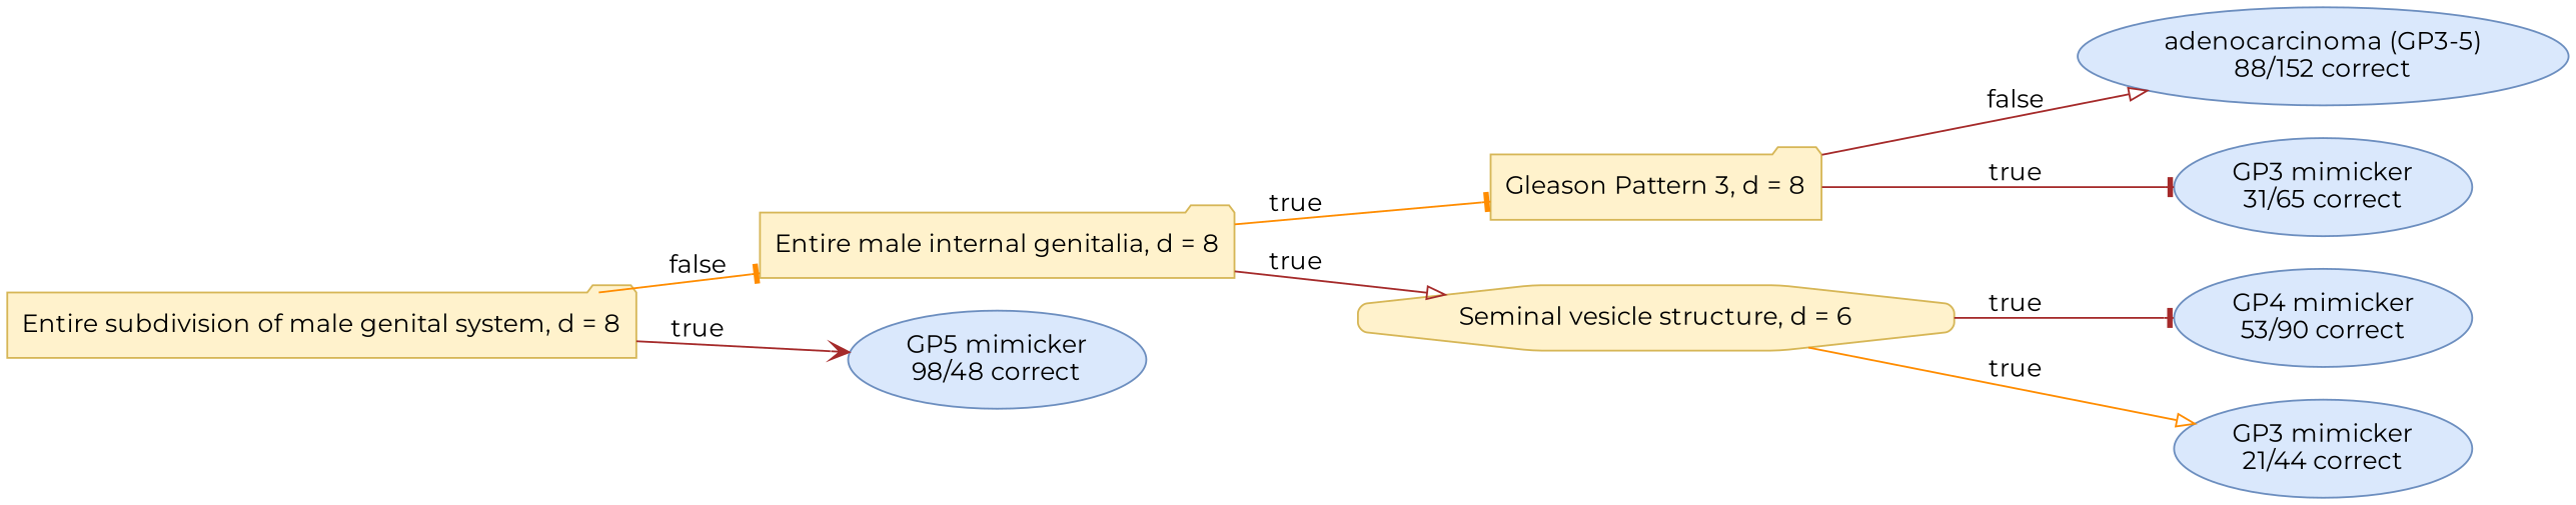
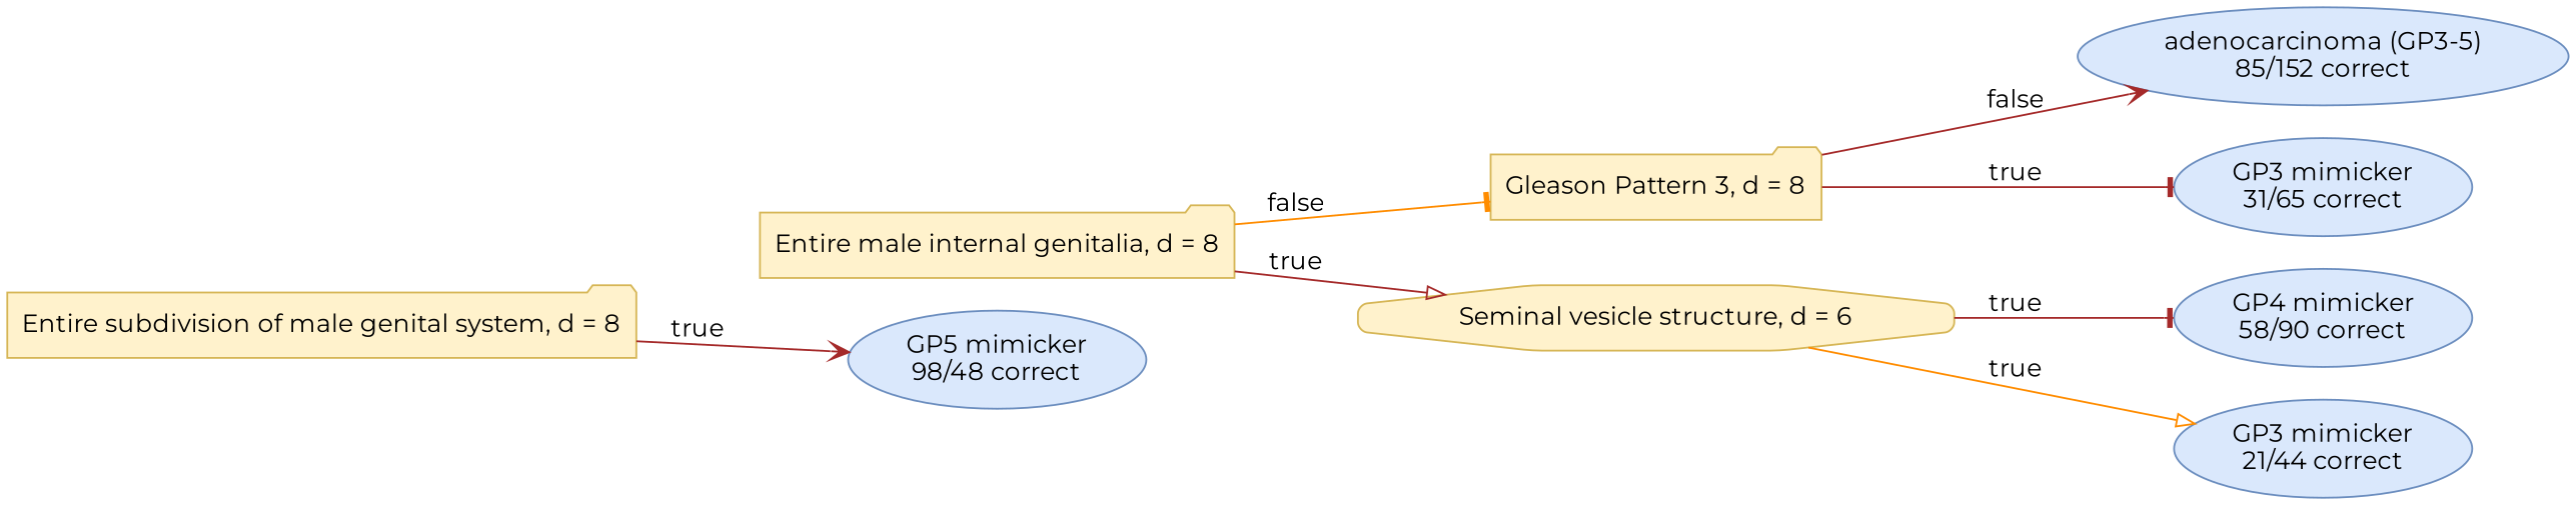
  digraph {
    fontname=Montserrat
    rankdir=LR
    node [color="#6C8EBF" fillcolor="#DAE8FC" fontname=Montserrat shape=ellipse style="rounded,filled"]
    edge [arrowhead=tee color=brown fontname=Montserrat]
    n1 [color="#D6B656" fillcolor="#FFF2CC" label="Entire subdivision of male genital system, d = 8" shape=folder]
    n2 [color="#D6B656" fillcolor="#FFF2CC" label="Entire male internal genitalia, d = 8" shape=folder]
    n3 [label=<GP5 mimicker<br/>98/48 correct>]
    n4 [color="#D6B656" fillcolor="#FFF2CC" label="Gleason Pattern 3, d = 8" shape=folder]
    n5 [color="#D6B656" fillcolor="#FFF2CC" label="Seminal vesicle structure, d = 6" shape=octagon]
-   n6 [label=<adenocarcinoma (GP3-5)<br/>88/152 correct>]
+   n6 [label=<adenocarcinoma (GP3-5)<br/>85/152 correct>]
    n7 [label=<GP3 mimicker<br/>31/65 correct>]
-   n8 [label=<GP4 mimicker<br/>53/90 correct>]
+   n8 [label=<GP4 mimicker<br/>58/90 correct>]
    n9 [label=<GP3 mimicker<br/>21/44 correct>]
-   n1 -> n2 [color=darkorange label=false]
    n1 -> n3 [arrowhead=vee label=true]
-   n2 -> n4 [color=darkorange label=true]
+   n2 -> n4 [color=darkorange label=false]
    n2 -> n5 [arrowhead=onormal label=true]
-   n4 -> n6 [arrowhead=onormal label=false]
+   n4 -> n6 [arrowhead=vee label=false]
    n4 -> n7 [label=true]
    n5 -> n8 [label=true]
    n5 -> n9 [arrowhead=onormal color=darkorange label=true]
  }
